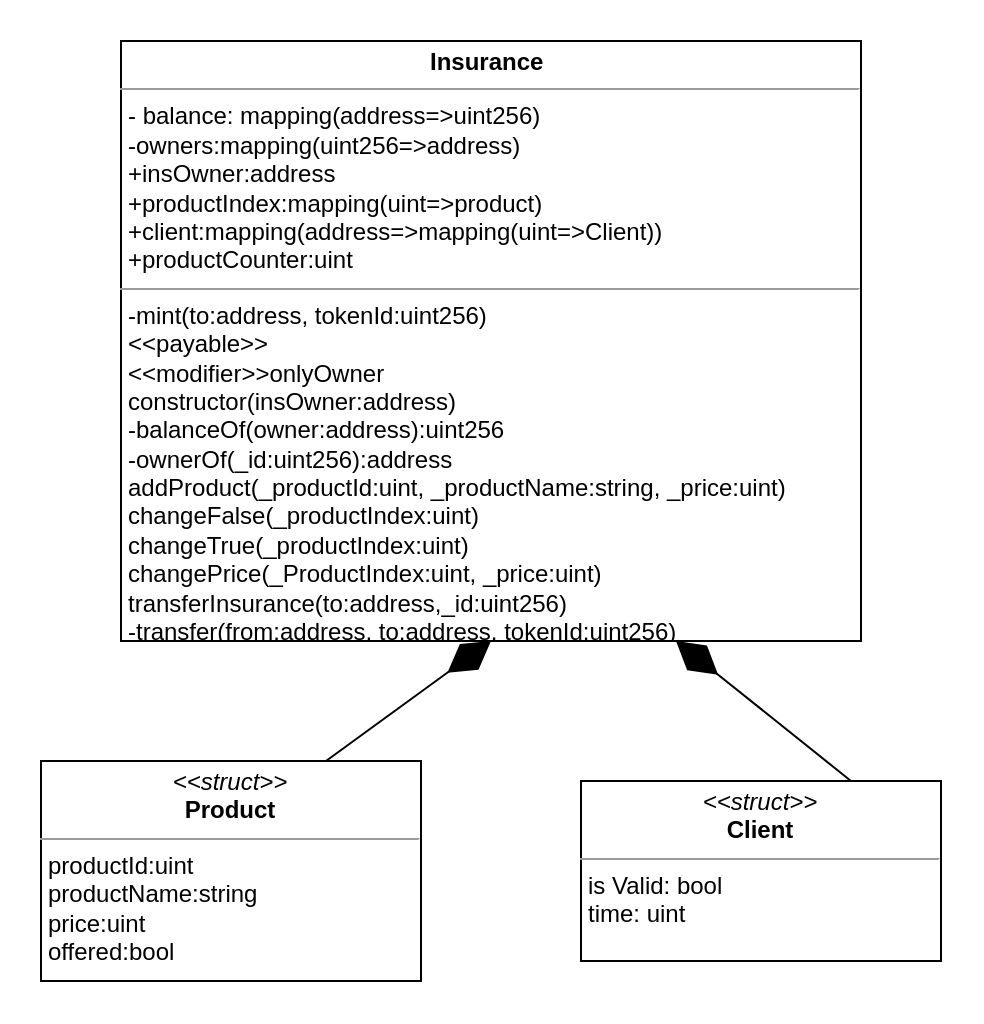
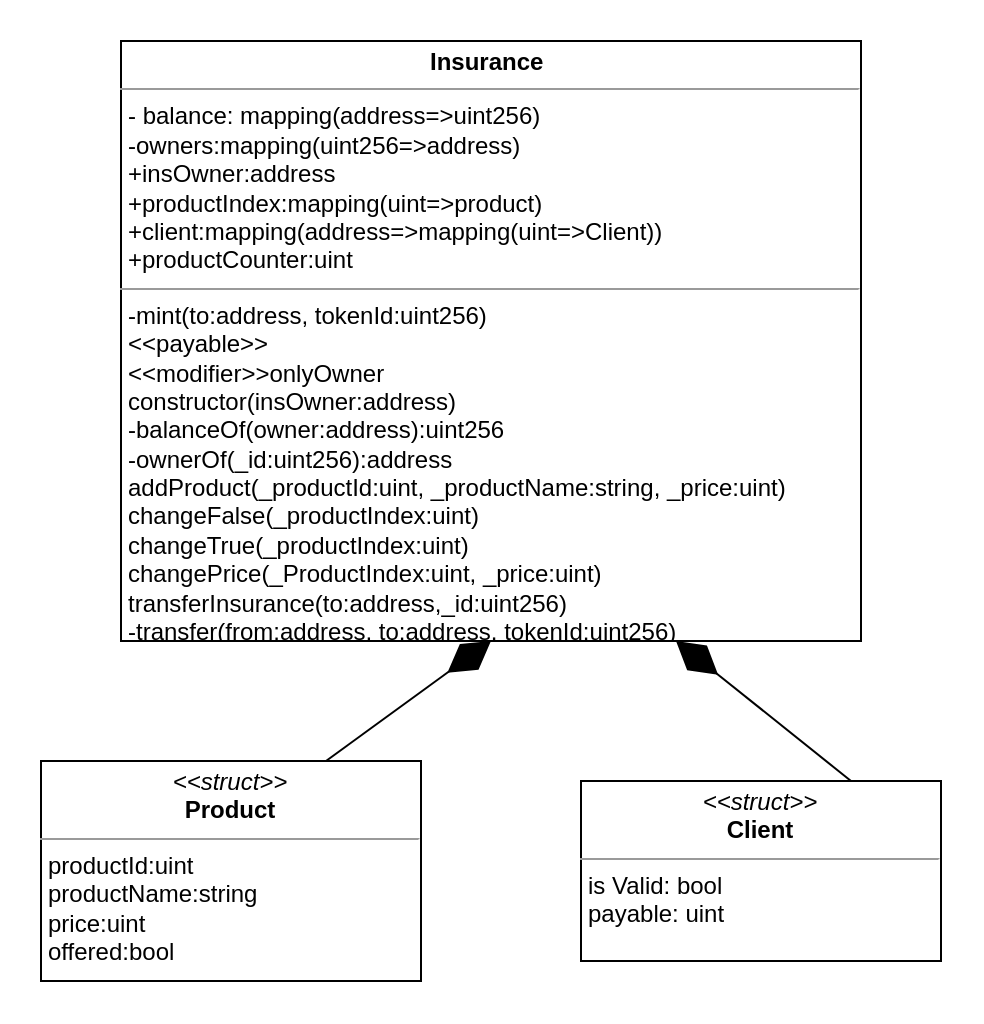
  <mxCell id="0" />
  <mxCell id="1" parent="0" />
- <mxCell id="2" value="&lt;p style=&quot;margin: 0px ; margin-top: 4px ; text-align: center&quot;&gt;&lt;i&gt;&amp;lt;&amp;lt;struct&amp;gt;&amp;gt;&lt;/i&gt;&lt;br&gt;&lt;b&gt;Client&lt;/b&gt;&lt;/p&gt;&lt;hr size=&quot;1&quot;&gt;&lt;p style=&quot;margin: 0px ; margin-left: 4px&quot;&gt;is Valid: bool&lt;/p&gt;&lt;p style=&quot;margin: 0px ; margin-left: 4px&quot;&gt;time: uint&lt;/p&gt;" style="verticalAlign=top;align=left;overflow=fill;fontSize=12;fontFamily=Helvetica;html=1;" vertex="1" parent="1"><mxGeometry x="290" y="390" width="180" height="90" as="geometry" /></mxCell>
+ <mxCell id="2" value="&lt;p style=&quot;margin: 0px ; margin-top: 4px ; text-align: center&quot;&gt;&lt;i&gt;&amp;lt;&amp;lt;struct&amp;gt;&amp;gt;&lt;/i&gt;&lt;br&gt;&lt;b&gt;Client&lt;/b&gt;&lt;/p&gt;&lt;hr size=&quot;1&quot;&gt;&lt;p style=&quot;margin: 0px ; margin-left: 4px&quot;&gt;is Valid: bool&lt;/p&gt;&lt;p style=&quot;margin: 0px ; margin-left: 4px&quot;&gt;payable: uint&lt;/p&gt;" style="verticalAlign=top;align=left;overflow=fill;fontSize=12;fontFamily=Helvetica;html=1;" vertex="1" parent="1"><mxGeometry x="290" y="390" width="180" height="90" as="geometry" /></mxCell>
  <mxCell id="3" value="&lt;p style=&quot;margin: 0px ; margin-top: 4px ; text-align: center&quot;&gt;&lt;i&gt;&amp;lt;&amp;lt;struct&amp;gt;&amp;gt;&lt;/i&gt;&lt;br&gt;&lt;b&gt;Product&lt;/b&gt;&lt;/p&gt;&lt;hr size=&quot;1&quot;&gt;&lt;p style=&quot;margin: 0px ; margin-left: 4px&quot;&gt;productId:uint&lt;/p&gt;&lt;p style=&quot;margin: 0px ; margin-left: 4px&quot;&gt;productName:string&lt;/p&gt;&lt;p style=&quot;margin: 0px ; margin-left: 4px&quot;&gt;price:uint&lt;/p&gt;&lt;p style=&quot;margin: 0px ; margin-left: 4px&quot;&gt;offered:bool&amp;nbsp;&lt;/p&gt;" style="verticalAlign=top;align=left;overflow=fill;fontSize=12;fontFamily=Helvetica;html=1;" vertex="1" parent="1"><mxGeometry x="20" y="380" width="190" height="110" as="geometry" /></mxCell>
  <mxCell id="4" value="&lt;p style=&quot;margin: 0px ; margin-top: 4px ; text-align: center&quot;&gt;&lt;b&gt;Insurance&amp;nbsp;&lt;/b&gt;&lt;/p&gt;&lt;hr size=&quot;1&quot;&gt;&lt;p style=&quot;margin: 0px ; margin-left: 4px&quot;&gt;- balance: mapping(address=&amp;gt;uint256)&lt;/p&gt;&lt;p style=&quot;margin: 0px ; margin-left: 4px&quot;&gt;-owners:mapping(uint256=&amp;gt;address)&lt;/p&gt;&lt;p style=&quot;margin: 0px ; margin-left: 4px&quot;&gt;+insOwner:address&lt;br style=&quot;padding: 0px ; margin: 0px&quot;&gt;+productIndex:mapping(uint=&amp;gt;product)&lt;br style=&quot;padding: 0px ; margin: 0px&quot;&gt;+client:mapping(address=&amp;gt;mapping(uint=&amp;gt;Client))&lt;/p&gt;&lt;p style=&quot;margin: 0px ; margin-left: 4px&quot;&gt;+productCounter:uint&lt;/p&gt;&lt;hr size=&quot;1&quot;&gt;&lt;p style=&quot;margin: 0px ; margin-left: 4px&quot;&gt;-mint(to:address, tokenId:uint256)&lt;/p&gt;&lt;p style=&quot;margin: 0px ; margin-left: 4px&quot;&gt;&amp;lt;&amp;lt;payable&amp;gt;&amp;gt;&lt;/p&gt;&lt;p style=&quot;margin: 0px ; margin-left: 4px&quot;&gt;&amp;lt;&amp;lt;modifier&amp;gt;&amp;gt;onlyOwner&lt;/p&gt;&lt;p style=&quot;margin: 0px ; margin-left: 4px&quot;&gt;constructor(insOwner:address)&lt;/p&gt;&lt;p style=&quot;margin: 0px ; margin-left: 4px&quot;&gt;-balanceOf(owner:address):uint256&lt;/p&gt;&lt;p style=&quot;margin: 0px ; margin-left: 4px&quot;&gt;-ownerOf(_id:uint256):address&lt;/p&gt;&lt;p style=&quot;margin: 0px ; margin-left: 4px&quot;&gt;addProduct(_productId:uint, _productName:string, _price:uint)&lt;/p&gt;&lt;p style=&quot;margin: 0px ; margin-left: 4px&quot;&gt;changeFalse(_productIndex:uint)&lt;/p&gt;&lt;p style=&quot;margin: 0px ; margin-left: 4px&quot;&gt;changeTrue(_productIndex:uint)&lt;/p&gt;&lt;p style=&quot;margin: 0px ; margin-left: 4px&quot;&gt;changePrice(_ProductIndex:uint, _price:uint)&lt;/p&gt;&lt;p style=&quot;margin: 0px ; margin-left: 4px&quot;&gt;transferInsurance(to:address,_id:uint256)&lt;/p&gt;&lt;p style=&quot;margin: 0px ; margin-left: 4px&quot;&gt;-transfer(from:address, to:address. tokenId:uint256)&lt;/p&gt;&lt;p style=&quot;margin: 0px ; margin-left: 4px&quot;&gt;&lt;br&gt;&lt;/p&gt;&lt;p style=&quot;margin: 0px ; margin-left: 4px&quot;&gt;&lt;br&gt;&lt;/p&gt;" style="verticalAlign=top;align=left;overflow=fill;fontSize=12;fontFamily=Helvetica;html=1;" vertex="1" parent="1"><mxGeometry x="60" y="20" width="370" height="300" as="geometry" /></mxCell>
  <mxCell id="5" value="" style="endArrow=diamondThin;endFill=1;endSize=24;html=1;exitX=0.75;exitY=0;exitDx=0;exitDy=0;entryX=0.5;entryY=1;entryDx=0;entryDy=0;" edge="1" parent="1" source="3" target="4"><mxGeometry width="160" relative="1" as="geometry"><mxPoint x="300" y="330" as="sourcePoint" /><mxPoint x="460" y="330" as="targetPoint" /></mxGeometry></mxCell>
  <mxCell id="6" value="" style="endArrow=diamondThin;endFill=1;endSize=24;html=1;exitX=0.75;exitY=0;exitDx=0;exitDy=0;entryX=0.75;entryY=1;entryDx=0;entryDy=0;" edge="1" parent="1" source="2" target="4"><mxGeometry width="160" relative="1" as="geometry"><mxPoint x="300" y="330" as="sourcePoint" /><mxPoint x="460" y="330" as="targetPoint" /></mxGeometry></mxCell>
